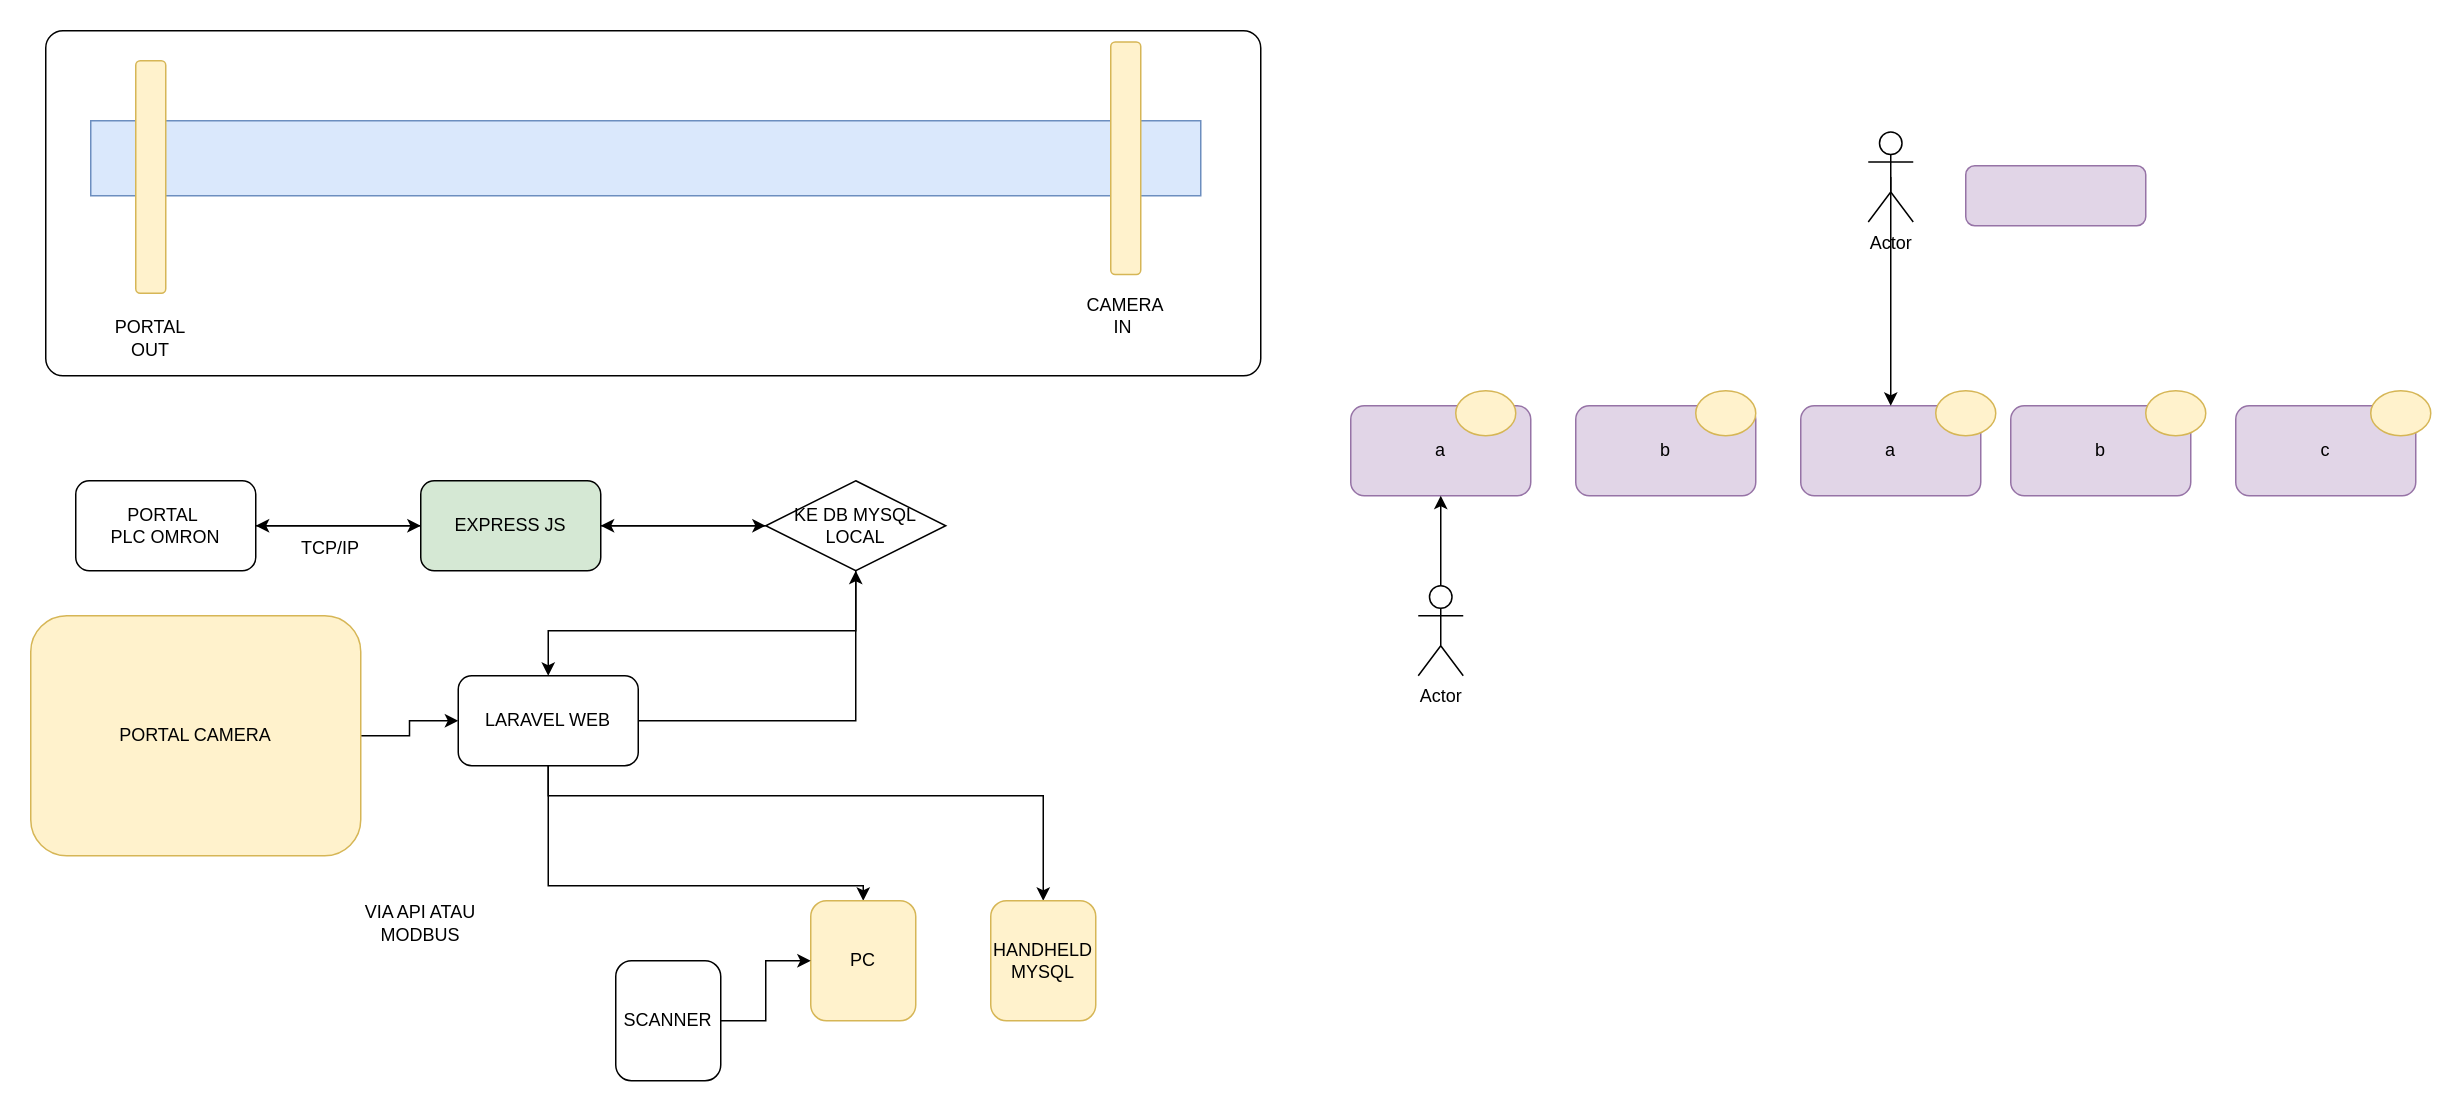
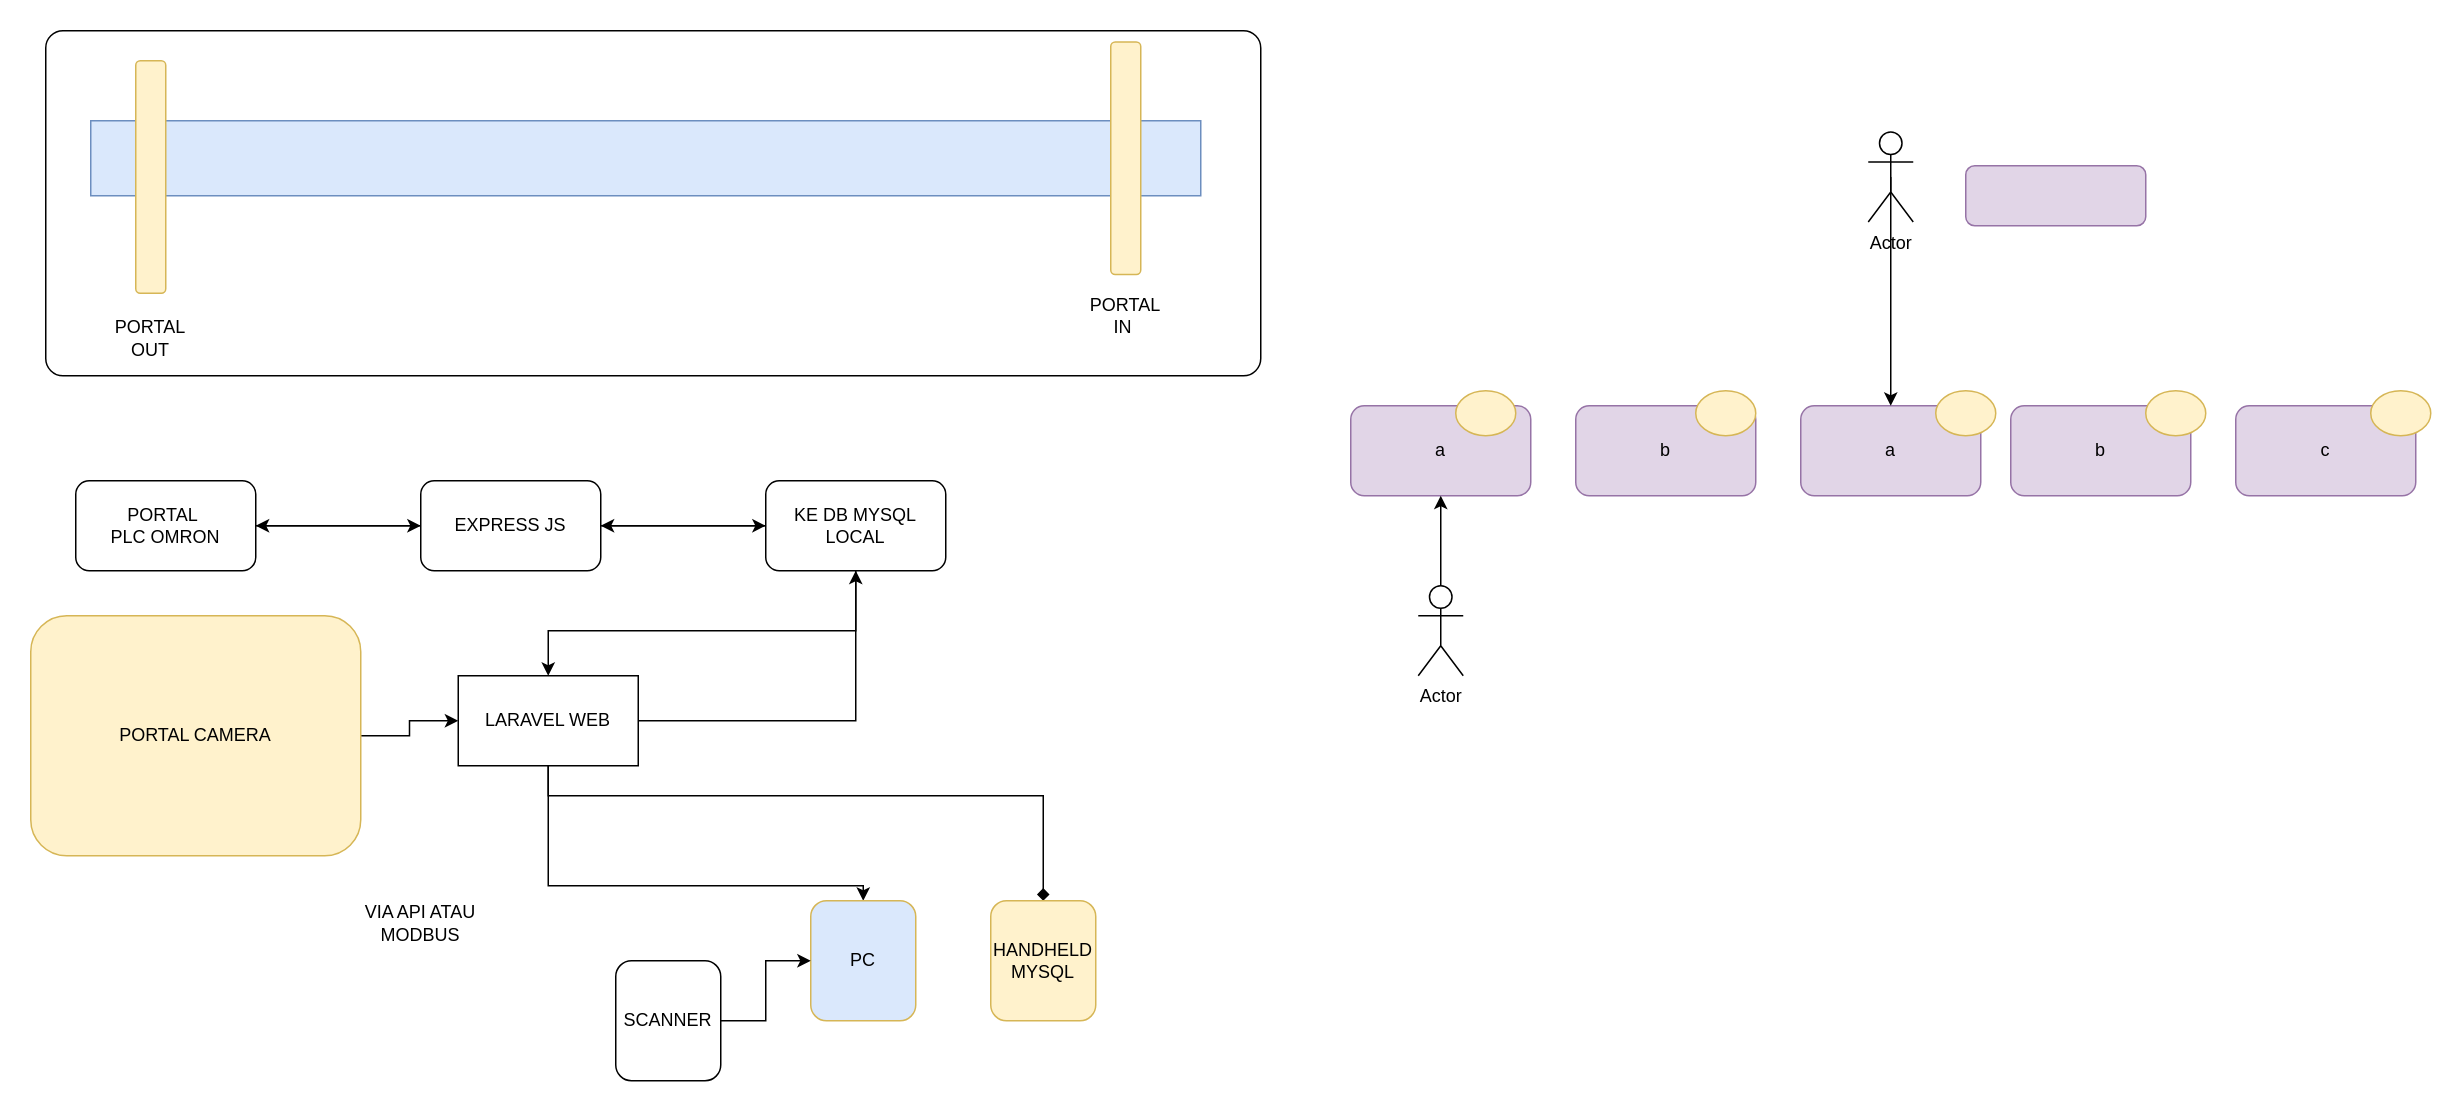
  <mxCell id="0" />
  <mxCell id="1" parent="0" />
  <mxCell id="2" value="" style="rounded=1;whiteSpace=wrap;html=1;arcSize=5;" vertex="1" parent="1"><mxGeometry x="30" y="20" width="810" height="230" as="geometry" /></mxCell>
  <mxCell id="3" value="" style="rounded=0;whiteSpace=wrap;html=1;fillColor=#dae8fc;strokeColor=#6c8ebf;" vertex="1" parent="1"><mxGeometry x="60" y="80" width="740" height="50" as="geometry" /></mxCell>
  <mxCell id="4" value="" style="rounded=1;whiteSpace=wrap;html=1;fillColor=#fff2cc;strokeColor=#d6b656;" vertex="1" parent="1"><mxGeometry x="90" y="40" width="20" height="155" as="geometry" /></mxCell>
  <mxCell id="5" value="" style="rounded=1;whiteSpace=wrap;html=1;fillColor=#fff2cc;strokeColor=#d6b656;" vertex="1" parent="1"><mxGeometry x="740" y="27.5" width="20" height="155" as="geometry" /></mxCell>
- <mxCell id="6" value="CAMERA IN&amp;nbsp;" style="text;html=1;align=center;verticalAlign=middle;whiteSpace=wrap;rounded=0;" vertex="1" parent="1"><mxGeometry x="720" y="195" width="60" height="30" as="geometry" /></mxCell>
+ <mxCell id="6" value="PORTAL IN&amp;nbsp;" style="text;html=1;align=center;verticalAlign=middle;whiteSpace=wrap;rounded=0;" vertex="1" parent="1"><mxGeometry x="720" y="195" width="60" height="30" as="geometry" /></mxCell>
  <mxCell id="7" value="PORTAL OUT" style="text;html=1;align=center;verticalAlign=middle;whiteSpace=wrap;rounded=0;" vertex="1" parent="1"><mxGeometry x="70" y="210" width="60" height="30" as="geometry" /></mxCell>
  <mxCell id="8" style="edgeStyle=orthogonalEdgeStyle;rounded=0;orthogonalLoop=1;jettySize=auto;html=1;" edge="1" parent="1" source="9" target="12"><mxGeometry relative="1" as="geometry" /></mxCell>
  <mxCell id="9" value="PORTAL&amp;nbsp;&lt;br&gt;PLC OMRON" style="rounded=1;whiteSpace=wrap;html=1;" vertex="1" parent="1"><mxGeometry x="50" y="320" width="120" height="60" as="geometry" /></mxCell>
  <mxCell id="10" style="edgeStyle=orthogonalEdgeStyle;rounded=0;orthogonalLoop=1;jettySize=auto;html=1;" edge="1" parent="1" source="12" target="16"><mxGeometry relative="1" as="geometry" /></mxCell>
  <mxCell id="11" style="edgeStyle=orthogonalEdgeStyle;rounded=0;orthogonalLoop=1;jettySize=auto;html=1;" edge="1" parent="1" source="12" target="9"><mxGeometry relative="1" as="geometry" /></mxCell>
- <mxCell id="12" value="EXPRESS JS" style="rounded=1;whiteSpace=wrap;html=1;fillColor=#d5e8d4;" vertex="1" parent="1"><mxGeometry x="280" y="320" width="120" height="60" as="geometry" /></mxCell>
- <mxCell id="13" value="TCP/IP" style="text;html=1;align=center;verticalAlign=middle;whiteSpace=wrap;rounded=0;" vertex="1" parent="1"><mxGeometry x="190" y="350" width="60" height="30" as="geometry" /></mxCell>
+ <mxCell id="12" value="EXPRESS JS" style="rounded=1;whiteSpace=wrap;html=1;" vertex="1" parent="1"><mxGeometry x="280" y="320" width="120" height="60" as="geometry" /></mxCell>
  <mxCell id="14" style="edgeStyle=orthogonalEdgeStyle;rounded=0;orthogonalLoop=1;jettySize=auto;html=1;" edge="1" parent="1" source="16" target="20"><mxGeometry relative="1" as="geometry"><Array as="points"><mxPoint x="570" y="420" /><mxPoint x="365" y="420" /></Array></mxGeometry></mxCell>
  <mxCell id="15" style="edgeStyle=orthogonalEdgeStyle;rounded=0;orthogonalLoop=1;jettySize=auto;html=1;" edge="1" parent="1" source="16" target="12"><mxGeometry relative="1" as="geometry" /></mxCell>
- <mxCell id="16" value="KE DB MYSQL LOCAL" style="rhombus;whiteSpace=wrap;html=1;" vertex="1" parent="1"><mxGeometry x="510" y="320" width="120" height="60" as="geometry" /></mxCell>
+ <mxCell id="16" value="KE DB MYSQL LOCAL" style="rounded=1;whiteSpace=wrap;html=1;" vertex="1" parent="1"><mxGeometry x="510" y="320" width="120" height="60" as="geometry" /></mxCell>
  <mxCell id="17" style="edgeStyle=orthogonalEdgeStyle;rounded=0;orthogonalLoop=1;jettySize=auto;html=1;" edge="1" parent="1" source="20" target="16"><mxGeometry relative="1" as="geometry" /></mxCell>
  <mxCell id="18" style="edgeStyle=orthogonalEdgeStyle;rounded=0;orthogonalLoop=1;jettySize=auto;html=1;" edge="1" parent="1" source="20" target="21"><mxGeometry relative="1" as="geometry"><Array as="points"><mxPoint x="365" y="590" /><mxPoint x="575" y="590" /></Array></mxGeometry></mxCell>
- <mxCell id="19" style="edgeStyle=orthogonalEdgeStyle;rounded=0;orthogonalLoop=1;jettySize=auto;html=1;" edge="1" parent="1" source="20" target="24"><mxGeometry relative="1" as="geometry"><Array as="points"><mxPoint x="365" y="530" /><mxPoint x="695" y="530" /></Array></mxGeometry></mxCell>
- <mxCell id="20" value="LARAVEL WEB" style="rounded=1;whiteSpace=wrap;html=1;" vertex="1" parent="1"><mxGeometry x="305" y="450" width="120" height="60" as="geometry" /></mxCell>
- <mxCell id="21" value="PC" style="rounded=1;whiteSpace=wrap;html=1;fillColor=#fff2cc;strokeColor=#d6b656;" vertex="1" parent="1"><mxGeometry x="540" y="600" width="70" height="80" as="geometry" /></mxCell>
+ <mxCell id="19" style="edgeStyle=orthogonalEdgeStyle;rounded=0;orthogonalLoop=1;jettySize=auto;html=1;endArrow=diamond;" edge="1" parent="1" source="20" target="24"><mxGeometry relative="1" as="geometry"><Array as="points"><mxPoint x="365" y="530" /><mxPoint x="695" y="530" /></Array></mxGeometry></mxCell>
+ <mxCell id="20" value="LARAVEL WEB" style="whiteSpace=wrap;html=1;rounded=0;" vertex="1" parent="1"><mxGeometry x="305" y="450" width="120" height="60" as="geometry" /></mxCell>
+ <mxCell id="21" value="PC" style="rounded=1;whiteSpace=wrap;html=1;fillColor=#dae8fc;strokeColor=#d6b656;" vertex="1" parent="1"><mxGeometry x="540" y="600" width="70" height="80" as="geometry" /></mxCell>
  <mxCell id="22" style="edgeStyle=orthogonalEdgeStyle;rounded=0;orthogonalLoop=1;jettySize=auto;html=1;" edge="1" parent="1" source="23" target="21"><mxGeometry relative="1" as="geometry" /></mxCell>
  <mxCell id="23" value="SCANNER" style="rounded=1;whiteSpace=wrap;html=1;" vertex="1" parent="1"><mxGeometry x="410" y="640" width="70" height="80" as="geometry" /></mxCell>
  <mxCell id="24" value="HANDHELD MYSQL" style="rounded=1;whiteSpace=wrap;html=1;fillColor=#fff2cc;strokeColor=#d6b656;" vertex="1" parent="1"><mxGeometry x="660" y="600" width="70" height="80" as="geometry" /></mxCell>
  <mxCell id="25" style="edgeStyle=orthogonalEdgeStyle;rounded=0;orthogonalLoop=1;jettySize=auto;html=1;entryX=0;entryY=0.5;entryDx=0;entryDy=0;" edge="1" parent="1" source="26" target="20"><mxGeometry relative="1" as="geometry" /></mxCell>
  <mxCell id="26" value="PORTAL CAMERA" style="rounded=1;whiteSpace=wrap;html=1;fillColor=#fff2cc;strokeColor=#d6b656;" vertex="1" parent="1"><mxGeometry x="20" y="410" width="220" height="160" as="geometry" /></mxCell>
  <mxCell id="27" value="VIA API ATAU MODBUS" style="text;html=1;align=center;verticalAlign=middle;whiteSpace=wrap;rounded=0;" vertex="1" parent="1"><mxGeometry x="230" y="590" width="100" height="50" as="geometry" /></mxCell>
  <mxCell id="28" value="a" style="rounded=1;whiteSpace=wrap;html=1;fillColor=#e1d5e7;strokeColor=#9673a6;" vertex="1" parent="1"><mxGeometry x="1200" y="270" width="120" height="60" as="geometry" /></mxCell>
  <mxCell id="29" value="" style="rounded=1;whiteSpace=wrap;html=1;fillColor=#e1d5e7;strokeColor=#9673a6;" vertex="1" parent="1"><mxGeometry x="1310" y="110" width="120" height="40" as="geometry" /></mxCell>
  <mxCell id="30" value="b" style="rounded=1;whiteSpace=wrap;html=1;fillColor=#e1d5e7;strokeColor=#9673a6;" vertex="1" parent="1"><mxGeometry x="1050" y="270" width="120" height="60" as="geometry" /></mxCell>
  <mxCell id="31" value="a" style="rounded=1;whiteSpace=wrap;html=1;fillColor=#e1d5e7;strokeColor=#9673a6;" vertex="1" parent="1"><mxGeometry x="900" y="270" width="120" height="60" as="geometry" /></mxCell>
  <mxCell id="32" value="b" style="rounded=1;whiteSpace=wrap;html=1;fillColor=#e1d5e7;strokeColor=#9673a6;" vertex="1" parent="1"><mxGeometry x="1340" y="270" width="120" height="60" as="geometry" /></mxCell>
  <mxCell id="33" value="c" style="rounded=1;whiteSpace=wrap;html=1;fillColor=#e1d5e7;strokeColor=#9673a6;" vertex="1" parent="1"><mxGeometry x="1490" y="270" width="120" height="60" as="geometry" /></mxCell>
  <mxCell id="34" value="" style="ellipse;whiteSpace=wrap;html=1;fillColor=#fff2cc;strokeColor=#d6b656;" vertex="1" parent="1"><mxGeometry x="970" y="260" width="40" height="30" as="geometry" /></mxCell>
  <mxCell id="35" value="" style="ellipse;whiteSpace=wrap;html=1;fillColor=#fff2cc;strokeColor=#d6b656;" vertex="1" parent="1"><mxGeometry x="1130" y="260" width="40" height="30" as="geometry" /></mxCell>
  <mxCell id="36" value="" style="ellipse;whiteSpace=wrap;html=1;fillColor=#fff2cc;strokeColor=#d6b656;" vertex="1" parent="1"><mxGeometry x="1290" y="260" width="40" height="30" as="geometry" /></mxCell>
  <mxCell id="37" value="" style="ellipse;whiteSpace=wrap;html=1;fillColor=#fff2cc;strokeColor=#d6b656;" vertex="1" parent="1"><mxGeometry x="1430" y="260" width="40" height="30" as="geometry" /></mxCell>
  <mxCell id="38" value="" style="ellipse;whiteSpace=wrap;html=1;fillColor=#fff2cc;strokeColor=#d6b656;" vertex="1" parent="1"><mxGeometry x="1580" y="260" width="40" height="30" as="geometry" /></mxCell>
  <mxCell id="39" style="edgeStyle=orthogonalEdgeStyle;rounded=0;orthogonalLoop=1;jettySize=auto;html=1;exitX=0.5;exitY=0.5;exitDx=0;exitDy=0;exitPerimeter=0;" edge="1" parent="1" source="40" target="28"><mxGeometry relative="1" as="geometry"><mxPoint x="1250" y="190.118" as="targetPoint" /></mxGeometry></mxCell>
  <mxCell id="40" value="Actor" style="shape=umlActor;verticalLabelPosition=bottom;verticalAlign=top;html=1;outlineConnect=0;" vertex="1" parent="1"><mxGeometry x="1245" y="87.5" width="30" height="60" as="geometry" /></mxCell>
  <mxCell id="41" style="edgeStyle=orthogonalEdgeStyle;rounded=0;orthogonalLoop=1;jettySize=auto;html=1;entryX=0.5;entryY=1;entryDx=0;entryDy=0;" edge="1" parent="1" source="42" target="31"><mxGeometry relative="1" as="geometry" /></mxCell>
  <mxCell id="42" value="Actor" style="shape=umlActor;verticalLabelPosition=bottom;verticalAlign=top;html=1;outlineConnect=0;" vertex="1" parent="1"><mxGeometry x="945" y="390" width="30" height="60" as="geometry" /></mxCell>
